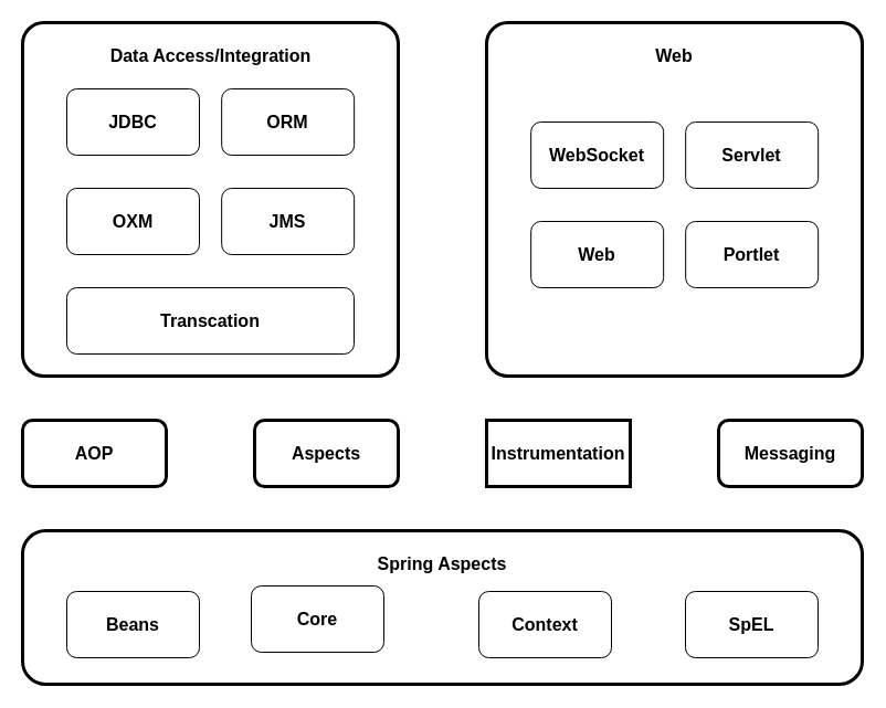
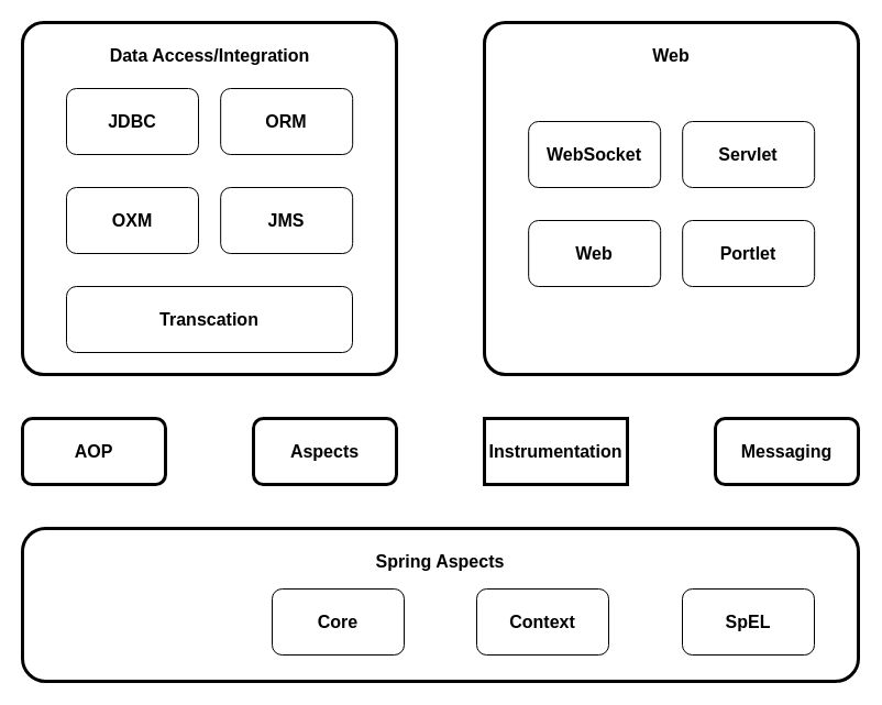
  <mxCell id="0" />
  <mxCell id="1" parent="0" />
  <mxCell id="2" value="&lt;b&gt;&lt;font style=&quot;font-size: 16px&quot;&gt;AOP&lt;/font&gt;&lt;/b&gt;" style="rounded=1;whiteSpace=wrap;html=1;strokeWidth=3;" vertex="1" parent="1"><mxGeometry x="20" y="380" width="130" height="60" as="geometry" /></mxCell>
  <mxCell id="3" value="&lt;b&gt;&lt;font style=&quot;font-size: 16px&quot;&gt;Aspects&lt;/font&gt;&lt;/b&gt;" style="rounded=1;whiteSpace=wrap;html=1;strokeWidth=3;" vertex="1" parent="1"><mxGeometry x="230" y="380" width="130" height="60" as="geometry" /></mxCell>
  <mxCell id="4" value="&lt;span style=&quot;font-size: 16px&quot;&gt;&lt;b&gt;Instrumentation&lt;/b&gt;&lt;/span&gt;" style="whiteSpace=wrap;html=1;strokeWidth=3;rounded=0;" vertex="1" parent="1"><mxGeometry x="440" y="380" width="130" height="60" as="geometry" /></mxCell>
  <mxCell id="5" value="&lt;b&gt;&lt;font style=&quot;font-size: 16px&quot;&gt;Messaging&lt;/font&gt;&lt;/b&gt;" style="rounded=1;whiteSpace=wrap;html=1;strokeWidth=3;" vertex="1" parent="1"><mxGeometry x="650" y="380" width="130" height="60" as="geometry" /></mxCell>
  <mxCell id="6" value="" style="group;strokeWidth=5;strokeColor=none;" vertex="1" connectable="0" parent="1"><mxGeometry x="20" y="480" width="760" height="139" as="geometry" /></mxCell>
  <mxCell id="7" value="" style="rounded=1;whiteSpace=wrap;html=1;strokeWidth=3;" vertex="1" parent="6"><mxGeometry width="760" height="139" as="geometry" /></mxCell>
  <mxCell id="8" value="Spring Aspects" style="text;html=1;strokeColor=none;fillColor=none;align=center;verticalAlign=middle;whiteSpace=wrap;rounded=0;fontStyle=1;fontSize=16;" vertex="1" parent="6"><mxGeometry x="310" y="20" width="140" height="20" as="geometry" /></mxCell>
- <mxCell id="9" value="&lt;b&gt;&lt;font style=&quot;font-size: 16px&quot;&gt;Beans&lt;/font&gt;&lt;/b&gt;" style="rounded=1;whiteSpace=wrap;html=1;" vertex="1" parent="6"><mxGeometry x="40" y="55" width="120" height="60" as="geometry" /></mxCell>
- <mxCell id="10" value="&lt;b&gt;&lt;font style=&quot;font-size: 16px&quot;&gt;Core&lt;/font&gt;&lt;/b&gt;" style="rounded=1;whiteSpace=wrap;html=1;" vertex="1" parent="6"><mxGeometry x="207" y="50" width="120" height="60" as="geometry" /></mxCell>
+ <mxCell id="10" value="&lt;b&gt;&lt;font style=&quot;font-size: 16px&quot;&gt;Core&lt;/font&gt;&lt;/b&gt;" style="rounded=1;whiteSpace=wrap;html=1;" vertex="1" parent="6"><mxGeometry x="227" y="55" width="120" height="60" as="geometry" /></mxCell>
  <mxCell id="11" value="&lt;b&gt;&lt;font style=&quot;font-size: 16px&quot;&gt;Context&lt;/font&gt;&lt;/b&gt;" style="rounded=1;whiteSpace=wrap;html=1;" vertex="1" parent="6"><mxGeometry x="413" y="55" width="120" height="60" as="geometry" /></mxCell>
  <mxCell id="12" value="&lt;b&gt;&lt;font style=&quot;font-size: 16px&quot;&gt;SpEL&lt;/font&gt;&lt;/b&gt;" style="rounded=1;whiteSpace=wrap;html=1;" vertex="1" parent="6"><mxGeometry x="600" y="55" width="120" height="60" as="geometry" /></mxCell>
  <mxCell id="13" value="" style="rounded=1;whiteSpace=wrap;html=1;strokeColor=#000000;strokeWidth=3;fontSize=16;arcSize=6;" vertex="1" parent="1"><mxGeometry x="20" y="20" width="340" height="320" as="geometry" /></mxCell>
  <mxCell id="14" value="" style="group" vertex="1" connectable="0" parent="1"><mxGeometry x="60" y="80" width="260" height="240" as="geometry" /></mxCell>
  <mxCell id="15" value="&lt;b&gt;&lt;font style=&quot;font-size: 16px&quot;&gt;JDBC&lt;/font&gt;&lt;/b&gt;" style="rounded=1;whiteSpace=wrap;html=1;" vertex="1" parent="14"><mxGeometry width="120" height="60" as="geometry" /></mxCell>
  <mxCell id="16" value="&lt;b&gt;&lt;font style=&quot;font-size: 16px&quot;&gt;ORM&lt;/font&gt;&lt;/b&gt;" style="rounded=1;whiteSpace=wrap;html=1;" vertex="1" parent="14"><mxGeometry x="140.167" width="120" height="60" as="geometry" /></mxCell>
  <mxCell id="17" value="&lt;b&gt;&lt;font style=&quot;font-size: 16px&quot;&gt;OXM&lt;/font&gt;&lt;/b&gt;" style="rounded=1;whiteSpace=wrap;html=1;" vertex="1" parent="14"><mxGeometry y="90" width="120" height="60" as="geometry" /></mxCell>
  <mxCell id="18" value="&lt;b&gt;&lt;font style=&quot;font-size: 16px&quot;&gt;JMS&lt;/font&gt;&lt;/b&gt;" style="rounded=1;whiteSpace=wrap;html=1;" vertex="1" parent="14"><mxGeometry x="140.167" y="90" width="120" height="60" as="geometry" /></mxCell>
  <mxCell id="19" value="&lt;b&gt;&lt;font style=&quot;font-size: 16px&quot;&gt;Transcation&lt;/font&gt;&lt;/b&gt;" style="rounded=1;whiteSpace=wrap;html=1;" vertex="1" parent="14"><mxGeometry y="180" width="260" height="60" as="geometry" /></mxCell>
  <mxCell id="20" value="Data Access/Integration" style="text;html=1;strokeColor=none;fillColor=none;align=center;verticalAlign=middle;whiteSpace=wrap;rounded=0;fontStyle=1;fontSize=16;" vertex="1" parent="1"><mxGeometry x="90.5" y="40" width="199" height="20" as="geometry" /></mxCell>
  <mxCell id="21" value="" style="rounded=1;whiteSpace=wrap;html=1;strokeColor=#000000;strokeWidth=3;fontSize=16;arcSize=6;" vertex="1" parent="1"><mxGeometry x="440" y="20" width="340" height="320" as="geometry" /></mxCell>
  <mxCell id="22" value="Web" style="text;html=1;strokeColor=none;fillColor=none;align=center;verticalAlign=middle;whiteSpace=wrap;rounded=0;fontStyle=1;fontSize=16;" vertex="1" parent="1"><mxGeometry x="580" y="40" width="60" height="20" as="geometry" /></mxCell>
  <mxCell id="23" value="&lt;b&gt;&lt;font style=&quot;font-size: 16px&quot;&gt;WebSocket&lt;/font&gt;&lt;/b&gt;" style="rounded=1;whiteSpace=wrap;html=1;" vertex="1" parent="1"><mxGeometry x="480.167" y="110" width="120" height="60" as="geometry" /></mxCell>
  <mxCell id="24" value="&lt;b&gt;&lt;font style=&quot;font-size: 16px&quot;&gt;Web&lt;/font&gt;&lt;/b&gt;" style="rounded=1;whiteSpace=wrap;html=1;" vertex="1" parent="1"><mxGeometry x="480.167" y="200" width="120" height="60" as="geometry" /></mxCell>
  <mxCell id="25" value="&lt;b&gt;&lt;font style=&quot;font-size: 16px&quot;&gt;Portlet&lt;/font&gt;&lt;/b&gt;" style="rounded=1;whiteSpace=wrap;html=1;" vertex="1" parent="1"><mxGeometry x="620.167" y="200" width="120" height="60" as="geometry" /></mxCell>
  <mxCell id="26" value="&lt;b&gt;&lt;font style=&quot;font-size: 16px&quot;&gt;Servlet&lt;/font&gt;&lt;/b&gt;" style="rounded=1;whiteSpace=wrap;html=1;" vertex="1" parent="1"><mxGeometry x="620.167" y="110" width="120" height="60" as="geometry" /></mxCell>
